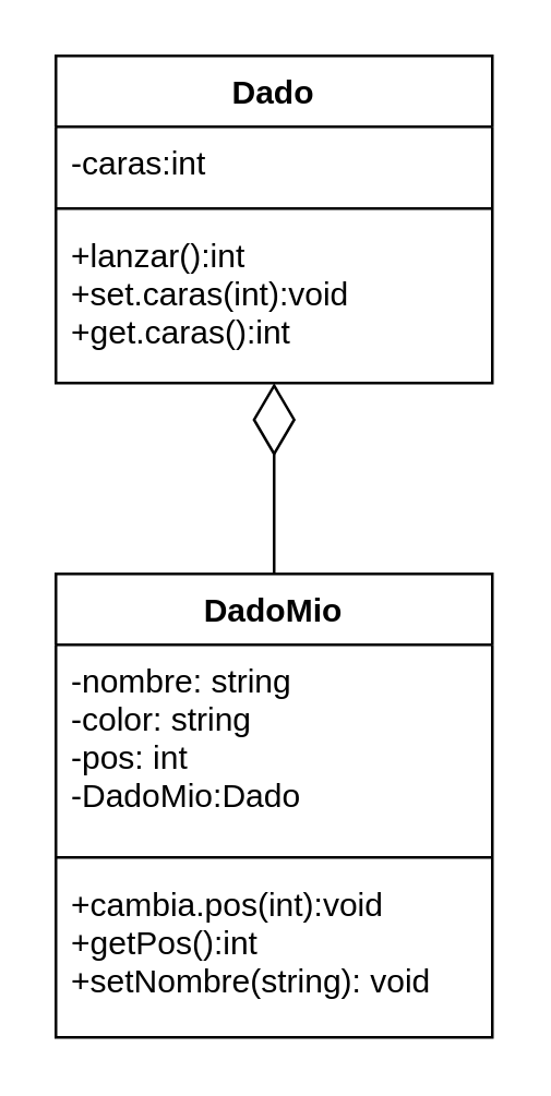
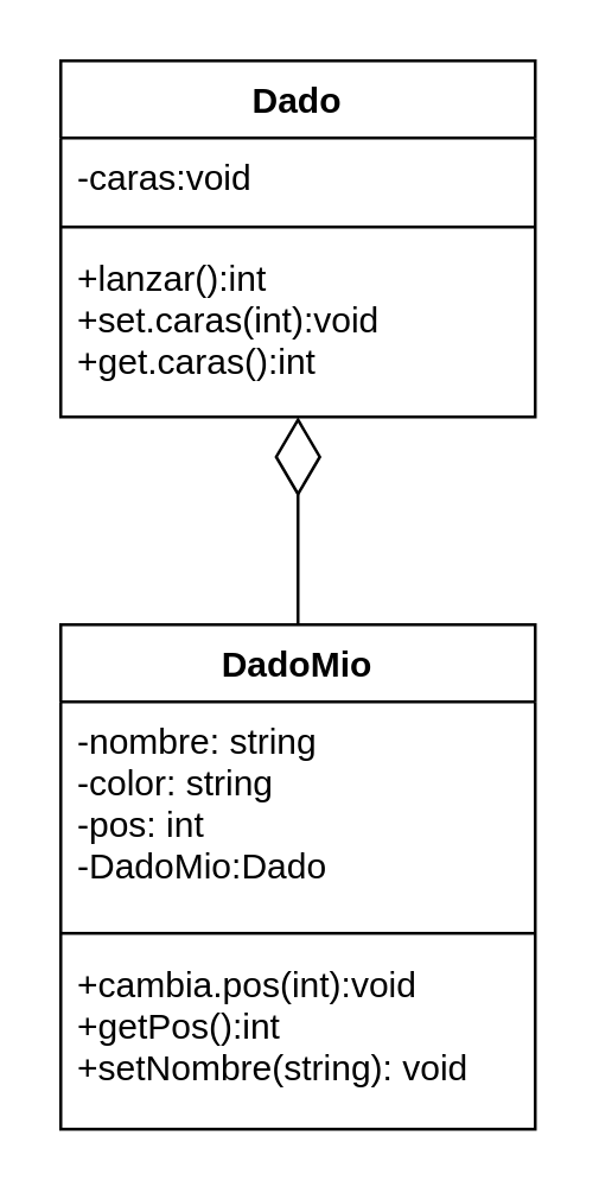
  <mxCell id="0" />
  <mxCell id="1" parent="0" />
  <mxCell id="2" value="Dado" style="swimlane;fontStyle=1;align=center;verticalAlign=top;childLayout=stackLayout;horizontal=1;startSize=26;horizontalStack=0;resizeParent=1;resizeParentMax=0;resizeLast=0;collapsible=1;marginBottom=0;" vertex="1" parent="1"><mxGeometry x="20" y="20" width="160" height="120" as="geometry" /></mxCell>
- <mxCell id="3" value="-caras:int" style="text;strokeColor=none;fillColor=none;align=left;verticalAlign=top;spacingLeft=4;spacingRight=4;overflow=hidden;rotatable=0;points=[[0,0.5],[1,0.5]];portConstraint=eastwest;" vertex="1" parent="2"><mxGeometry y="26" width="160" height="26" as="geometry" /></mxCell>
+ <mxCell id="3" value="-caras:void" style="text;strokeColor=none;fillColor=none;align=left;verticalAlign=top;spacingLeft=4;spacingRight=4;overflow=hidden;rotatable=0;points=[[0,0.5],[1,0.5]];portConstraint=eastwest;" vertex="1" parent="2"><mxGeometry y="26" width="160" height="26" as="geometry" /></mxCell>
  <mxCell id="4" value="" style="line;strokeWidth=1;fillColor=none;align=left;verticalAlign=middle;spacingTop=-1;spacingLeft=3;spacingRight=3;rotatable=0;labelPosition=right;points=[];portConstraint=eastwest;strokeColor=inherit;" vertex="1" parent="2"><mxGeometry y="52" width="160" height="8" as="geometry" /></mxCell>
  <mxCell id="5" value="+lanzar():int&#10;+set.caras(int):void&#10;+get.caras():int" style="text;strokeColor=none;fillColor=none;align=left;verticalAlign=top;spacingLeft=4;spacingRight=4;overflow=hidden;rotatable=0;points=[[0,0.5],[1,0.5]];portConstraint=eastwest;" vertex="1" parent="2"><mxGeometry y="60" width="160" height="60" as="geometry" /></mxCell>
  <mxCell id="6" value="DadoMio" style="swimlane;fontStyle=1;align=center;verticalAlign=top;childLayout=stackLayout;horizontal=1;startSize=26;horizontalStack=0;resizeParent=1;resizeParentMax=0;resizeLast=0;collapsible=1;marginBottom=0;" vertex="1" parent="1"><mxGeometry x="20" y="210" width="160" height="170" as="geometry" /></mxCell>
  <mxCell id="7" value="" style="endArrow=diamondThin;endFill=0;endSize=24;html=1;" edge="1" parent="6"><mxGeometry width="160" relative="1" as="geometry"><mxPoint x="80" as="sourcePoint" /><mxPoint x="80" y="-70" as="targetPoint" /></mxGeometry></mxCell>
  <mxCell id="8" value="-nombre: string&#10;-color: string&#10;-pos: int&#10;-DadoMio:Dado" style="text;strokeColor=none;fillColor=none;align=left;verticalAlign=top;spacingLeft=4;spacingRight=4;overflow=hidden;rotatable=0;points=[[0,0.5],[1,0.5]];portConstraint=eastwest;" vertex="1" parent="6"><mxGeometry y="26" width="160" height="74" as="geometry" /></mxCell>
  <mxCell id="9" value="" style="line;strokeWidth=1;fillColor=none;align=left;verticalAlign=middle;spacingTop=-1;spacingLeft=3;spacingRight=3;rotatable=0;labelPosition=right;points=[];portConstraint=eastwest;strokeColor=inherit;" vertex="1" parent="6"><mxGeometry y="100" width="160" height="8" as="geometry" /></mxCell>
  <mxCell id="10" value="+cambia.pos(int):void&#10;+getPos():int&#10;+setNombre(string): void" style="text;strokeColor=none;fillColor=none;align=left;verticalAlign=top;spacingLeft=4;spacingRight=4;overflow=hidden;rotatable=0;points=[[0,0.5],[1,0.5]];portConstraint=eastwest;" vertex="1" parent="6"><mxGeometry y="108" width="160" height="62" as="geometry" /></mxCell>
